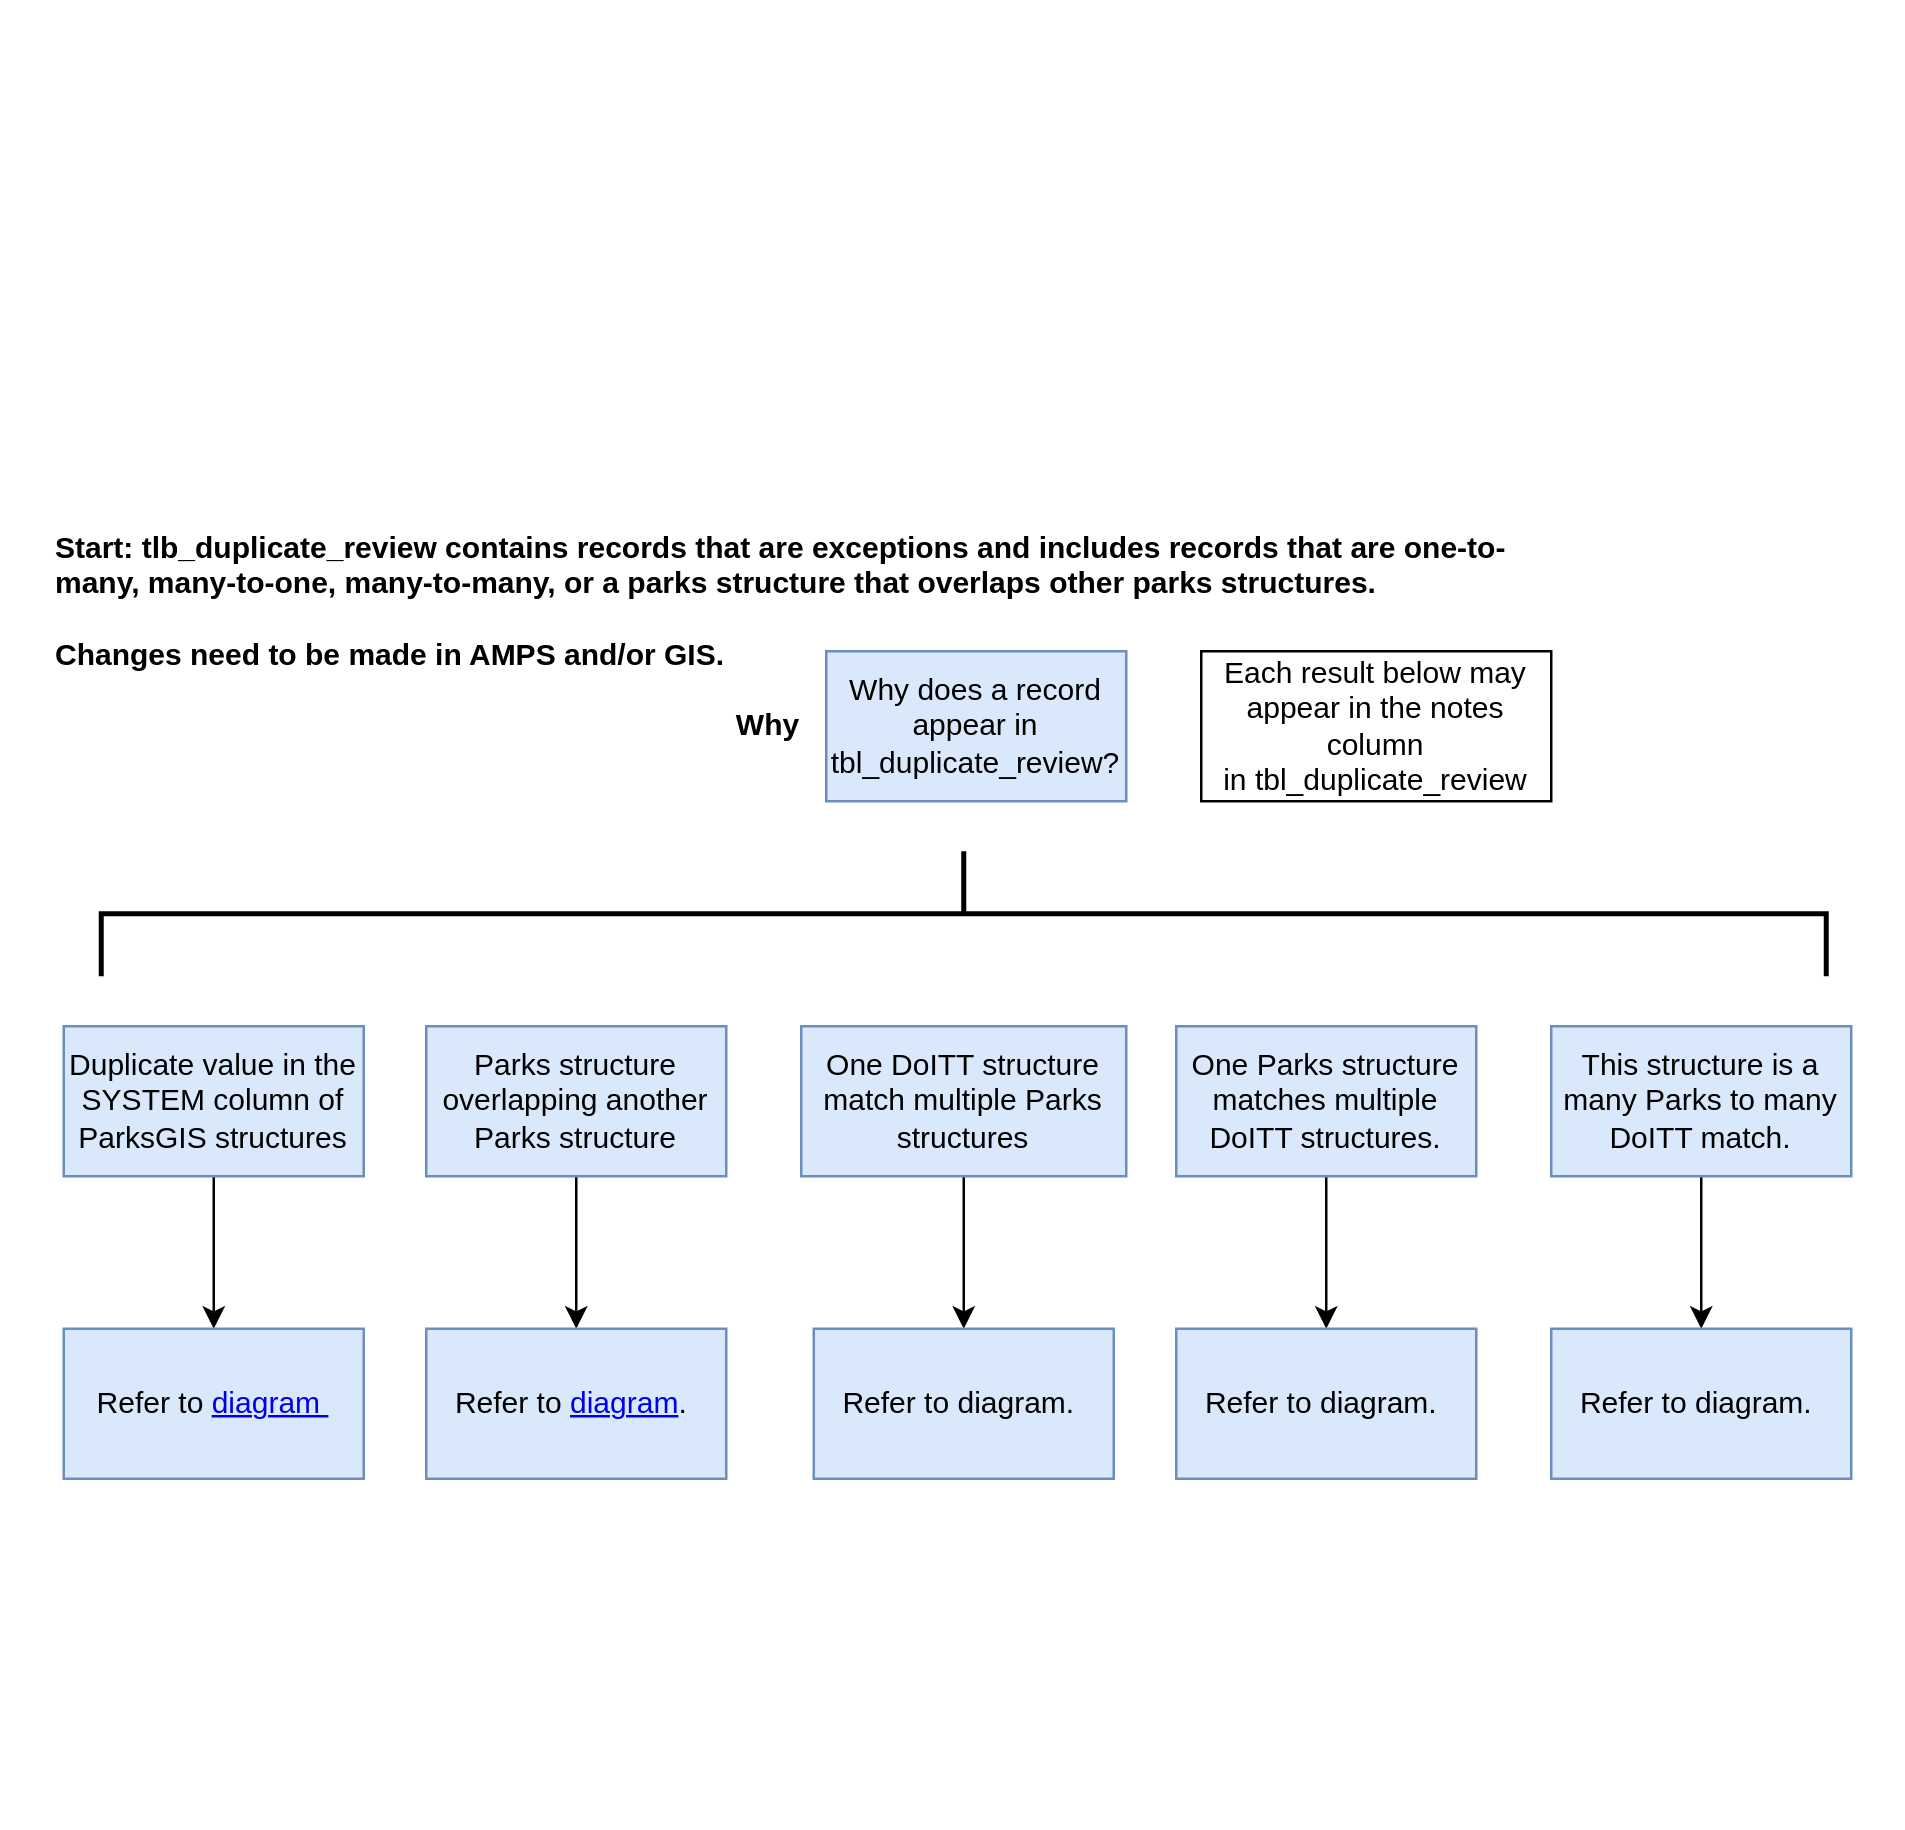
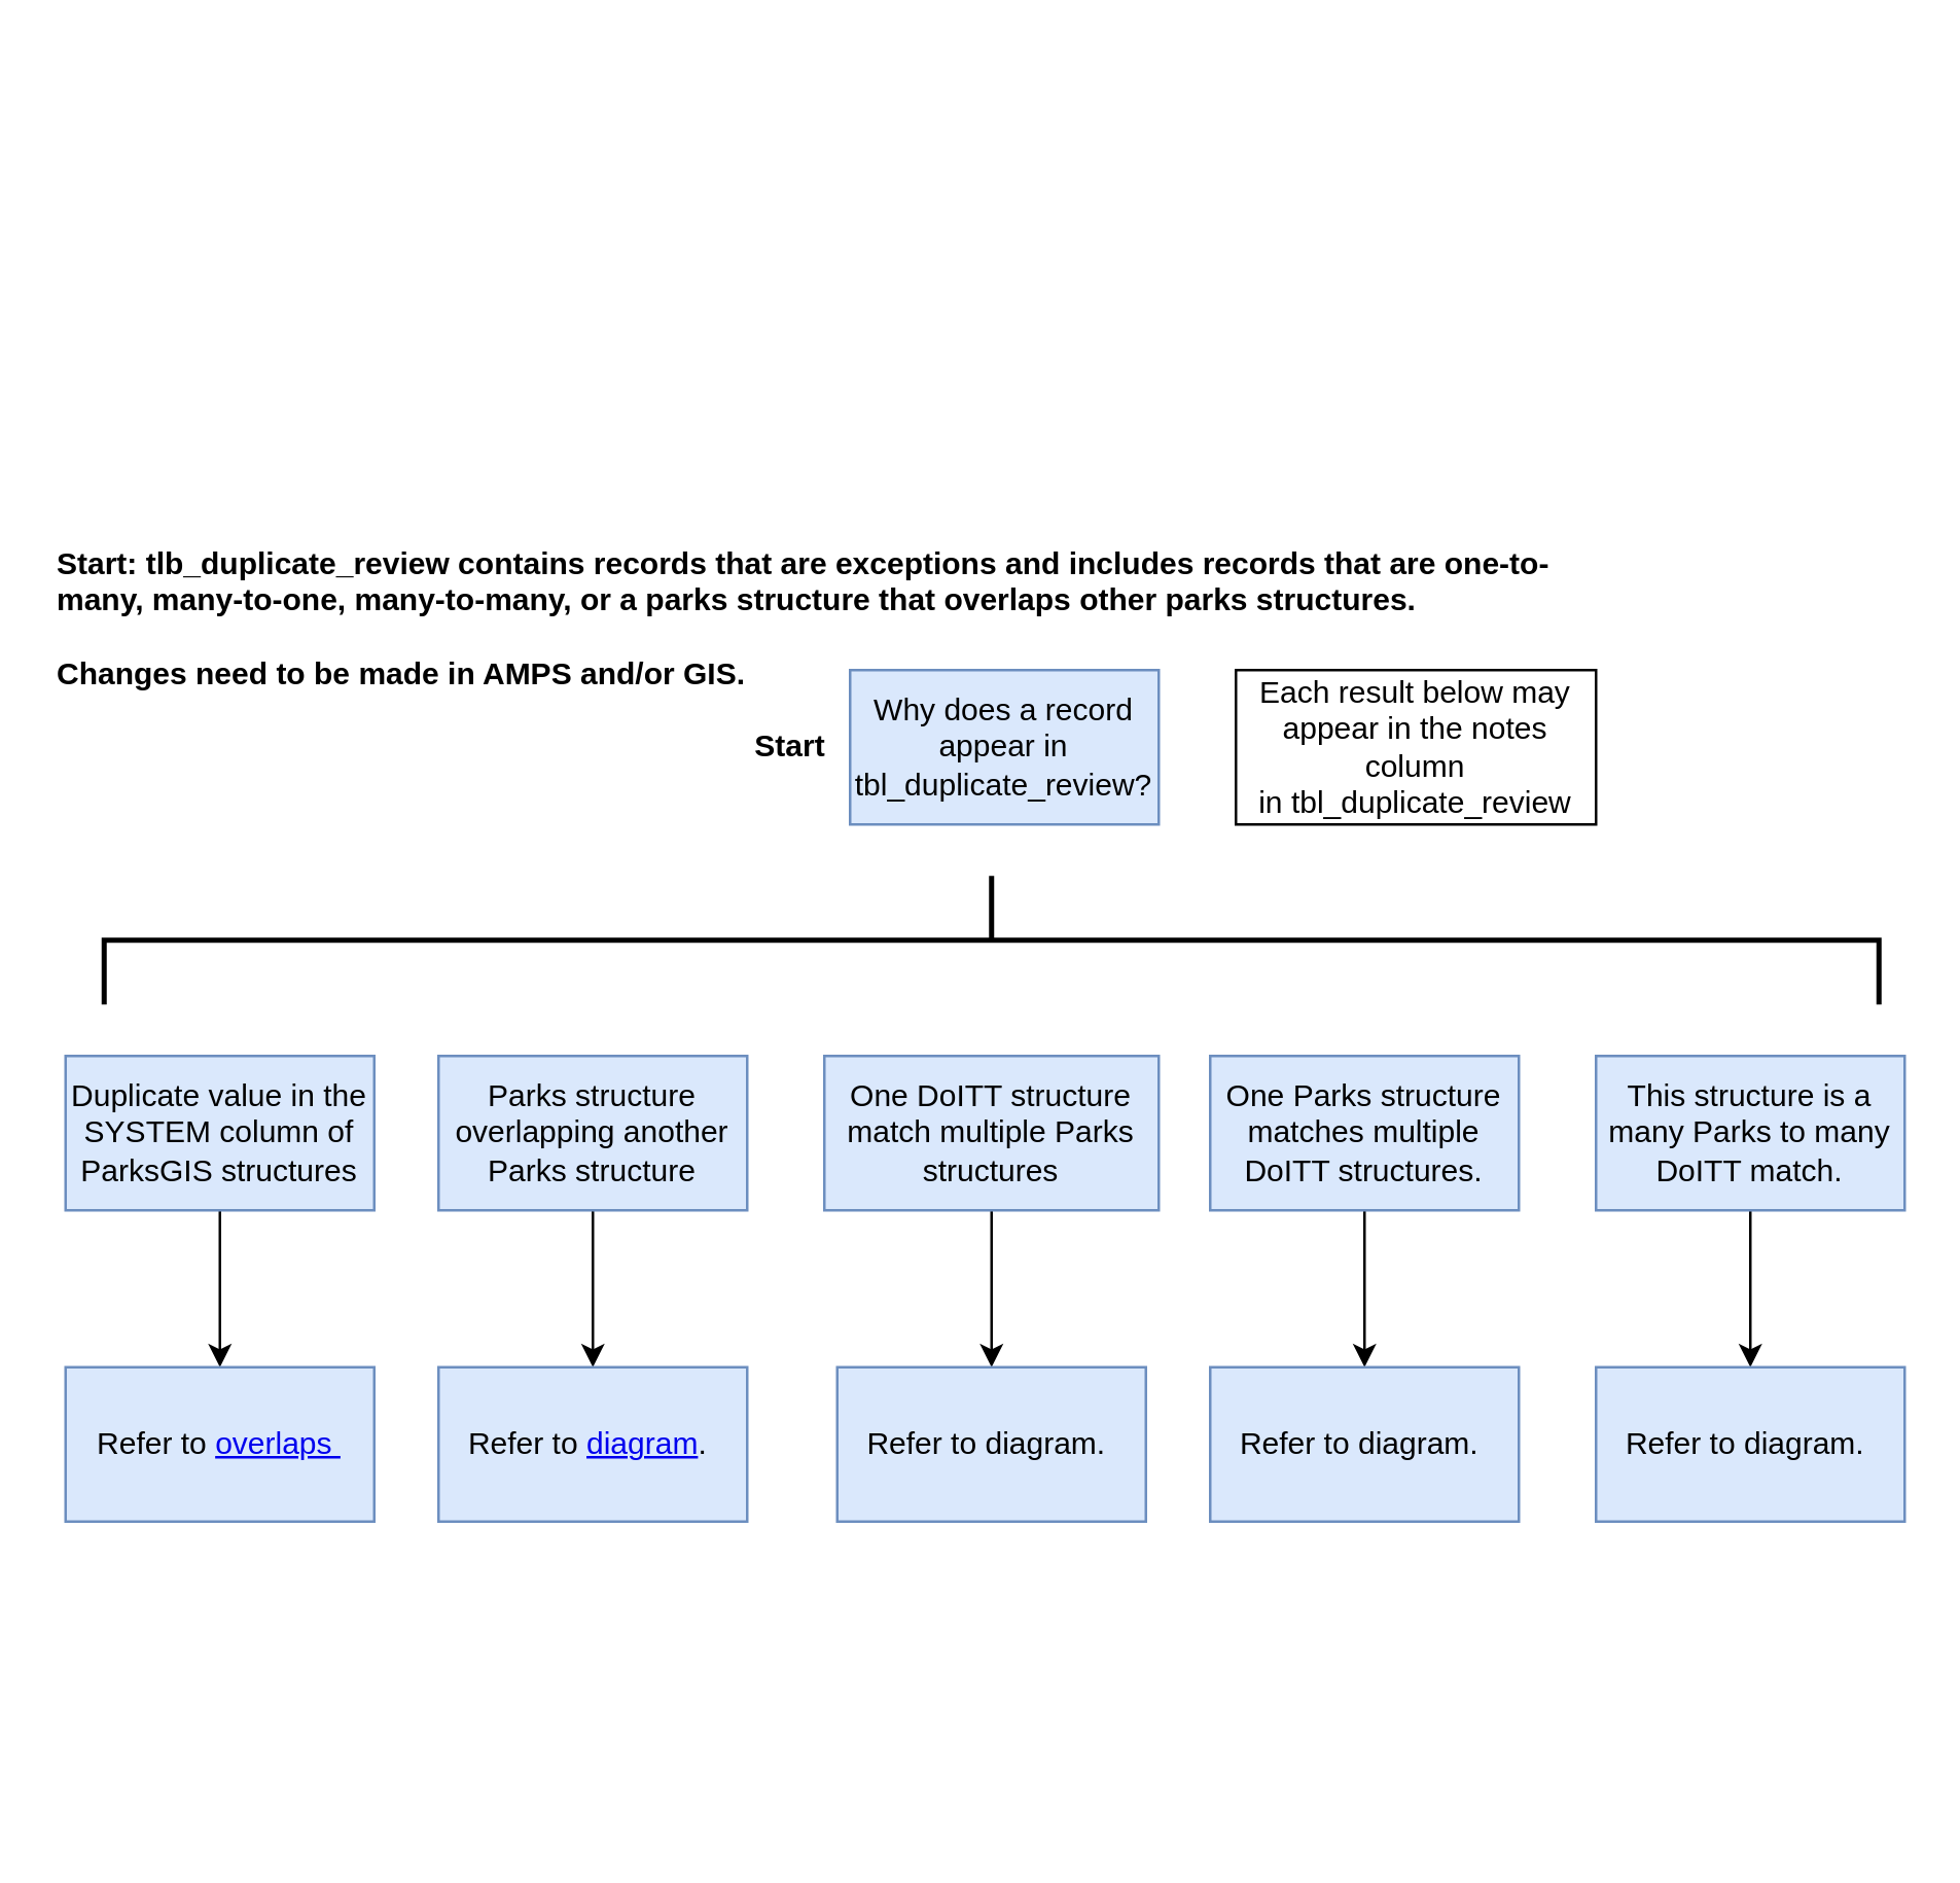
  <mxCell id="0" />
  <mxCell id="1" parent="0" />
  <mxCell id="2" value="" style="edgeStyle=orthogonalEdgeStyle;rounded=0;orthogonalLoop=1;jettySize=auto;html=1;" edge="1" parent="1" source="3" target="21"><mxGeometry relative="1" as="geometry" /></mxCell>
  <mxCell id="3" value="&lt;div style=&quot;box-sizing: border-box&quot;&gt;&lt;font style=&quot;font-size: 12px&quot;&gt;This structure is a many Parks to many DoITT match.&lt;/font&gt;&lt;/div&gt;" style="rounded=0;whiteSpace=wrap;html=1;fillColor=#dae8fc;strokeColor=#6c8ebf;" vertex="1" parent="1"><mxGeometry x="620" y="410" width="120" height="60" as="geometry" /></mxCell>
  <mxCell id="4" value="" style="edgeStyle=orthogonalEdgeStyle;rounded=0;orthogonalLoop=1;jettySize=auto;html=1;" edge="1" parent="1" source="5" target="20"><mxGeometry relative="1" as="geometry" /></mxCell>
  <mxCell id="5" value="&lt;div style=&quot;box-sizing: border-box ; font-family: &amp;#34;segoe ui&amp;#34; , , &amp;#34;apple color emoji&amp;#34; , &amp;#34;segoe ui emoji&amp;#34; , sans-serif&quot;&gt;One Parks structure matches multiple DoITT structures.&lt;/div&gt;" style="rounded=0;whiteSpace=wrap;html=1;fillColor=#dae8fc;strokeColor=#6c8ebf;" vertex="1" parent="1"><mxGeometry x="470" y="410" width="120" height="60" as="geometry" /></mxCell>
  <mxCell id="6" value="" style="edgeStyle=orthogonalEdgeStyle;rounded=0;orthogonalLoop=1;jettySize=auto;html=1;" edge="1" parent="1" source="7" target="19"><mxGeometry relative="1" as="geometry" /></mxCell>
  <mxCell id="7" value="&lt;div style=&quot;box-sizing: border-box ; font-family: &amp;#34;segoe ui&amp;#34; , , &amp;#34;apple color emoji&amp;#34; , &amp;#34;segoe ui emoji&amp;#34; , sans-serif&quot;&gt;One DoITT structure match multiple Parks structures&lt;/div&gt;" style="rounded=0;whiteSpace=wrap;html=1;fillColor=#dae8fc;strokeColor=#6c8ebf;" vertex="1" parent="1"><mxGeometry x="320" y="410" width="130" height="60" as="geometry" /></mxCell>
  <mxCell id="8" value="Start: tlb_duplicate_review contains records that are exceptions and includes records that are one-to-many, many-to-one, many-to-many, or a parks structure that overlaps other parks structures.&amp;nbsp;&lt;br&gt;&lt;br&gt;Changes need to be made in AMPS and/or GIS.&amp;nbsp;" style="text;html=1;strokeColor=none;fillColor=none;align=left;verticalAlign=middle;whiteSpace=wrap;rounded=0;fontStyle=1" vertex="1" parent="1"><mxGeometry x="20" y="230" width="600" height="20" as="geometry" /></mxCell>
  <mxCell id="9" value="" style="edgeStyle=orthogonalEdgeStyle;rounded=0;orthogonalLoop=1;jettySize=auto;html=1;" edge="1" parent="1" source="10" target="18"><mxGeometry relative="1" as="geometry" /></mxCell>
  <mxCell id="10" value="&lt;div style=&quot;box-sizing: border-box ; font-family: &amp;#34;segoe ui&amp;#34; , , &amp;#34;apple color emoji&amp;#34; , &amp;#34;segoe ui emoji&amp;#34; , sans-serif ; font-size: 14px&quot;&gt;&lt;div style=&quot;box-sizing: border-box ; font-family: &amp;#34;segoe ui&amp;#34; , , &amp;#34;apple color emoji&amp;#34; , &amp;#34;segoe ui emoji&amp;#34; , sans-serif ; font-size: 12px&quot;&gt;Parks structure overlapping another Parks structure&lt;/div&gt;&lt;/div&gt;" style="rounded=0;whiteSpace=wrap;html=1;fillColor=#dae8fc;strokeColor=#6c8ebf;" vertex="1" parent="1"><mxGeometry x="170" y="410" width="120" height="60" as="geometry" /></mxCell>
  <mxCell id="11" value="" style="edgeStyle=orthogonalEdgeStyle;rounded=0;orthogonalLoop=1;jettySize=auto;html=1;" edge="1" parent="1" source="12" target="17"><mxGeometry relative="1" as="geometry" /></mxCell>
  <mxCell id="12" value="&lt;div style=&quot;box-sizing: border-box ; font-family: &amp;#34;segoe ui&amp;#34; , , &amp;#34;apple color emoji&amp;#34; , &amp;#34;segoe ui emoji&amp;#34; , sans-serif ; font-size: 14px&quot;&gt;&lt;div style=&quot;box-sizing: border-box ; font-family: &amp;#34;segoe ui&amp;#34; , , &amp;#34;apple color emoji&amp;#34; , &amp;#34;segoe ui emoji&amp;#34; , sans-serif ; font-size: 12px&quot;&gt;Duplicate value in the SYSTEM column of ParksGIS structures&lt;/div&gt;&lt;/div&gt;" style="rounded=0;whiteSpace=wrap;html=1;fillColor=#dae8fc;strokeColor=#6c8ebf;" vertex="1" parent="1"><mxGeometry x="25" y="410" width="120" height="60" as="geometry" /></mxCell>
  <mxCell id="13" value="Why does a record appear in tbl_duplicate_review?" style="rounded=0;whiteSpace=wrap;html=1;fillColor=#dae8fc;strokeColor=#6c8ebf;" vertex="1" parent="1"><mxGeometry x="330" y="260" width="120" height="60" as="geometry" /></mxCell>
  <mxCell id="14" value="" style="strokeWidth=2;html=1;shape=mxgraph.flowchart.annotation_2;align=left;labelPosition=right;pointerEvents=1;rotation=90;" vertex="1" parent="1"><mxGeometry x="360" y="20" width="50" height="690" as="geometry" /></mxCell>
  <mxCell id="15" value="&lt;div style=&quot;box-sizing: border-box ; font-family: &amp;#34;segoe ui&amp;#34; , , &amp;#34;apple color emoji&amp;#34; , &amp;#34;segoe ui emoji&amp;#34; , sans-serif ; font-size: 14px&quot;&gt;&lt;div style=&quot;box-sizing: border-box ; font-family: &amp;#34;segoe ui&amp;#34; , , &amp;#34;apple color emoji&amp;#34; , &amp;#34;segoe ui emoji&amp;#34; , sans-serif ; font-size: 12px&quot;&gt;Each result below may appear in the notes column in&amp;nbsp;&lt;span&gt;tbl_duplicate_review&lt;/span&gt;&lt;/div&gt;&lt;/div&gt;" style="rounded=0;whiteSpace=wrap;html=1;" vertex="1" parent="1"><mxGeometry x="480" y="260" width="140" height="60" as="geometry" /></mxCell>
- <mxCell id="16" value="&lt;b&gt;Why&lt;/b&gt;" style="text;html=1;strokeColor=none;fillColor=none;align=center;verticalAlign=middle;whiteSpace=wrap;rounded=0;" vertex="1" parent="1"><mxGeometry x="286.7" y="280" width="40" height="20" as="geometry" /></mxCell>
- <mxCell id="17" value="&lt;div style=&quot;box-sizing: border-box ; font-family: &amp;#34;segoe ui&amp;#34; , , &amp;#34;apple color emoji&amp;#34; , &amp;#34;segoe ui emoji&amp;#34; , sans-serif ; font-size: 14px&quot;&gt;&lt;div style=&quot;box-sizing: border-box ; font-family: &amp;#34;segoe ui&amp;#34; , , &amp;#34;apple color emoji&amp;#34; , &amp;#34;segoe ui emoji&amp;#34; , sans-serif ; font-size: 12px&quot;&gt;Refer to&amp;nbsp;&lt;a href=&quot;https://app.diagrams.net/#HNYC-Parks%2FStructures%2Fmaster%2Fduplicate_value_in_system.drawio&quot;&gt;diagram&amp;nbsp;&lt;/a&gt;&lt;/div&gt;&lt;/div&gt;" style="rounded=0;whiteSpace=wrap;html=1;fillColor=#dae8fc;strokeColor=#6c8ebf;" vertex="1" parent="1"><mxGeometry x="25" y="531" width="120" height="60" as="geometry" /></mxCell>
+ <mxCell id="16" value="&lt;b&gt;Start&lt;/b&gt;" style="text;html=1;strokeColor=none;fillColor=none;align=center;verticalAlign=middle;whiteSpace=wrap;rounded=0;" vertex="1" parent="1"><mxGeometry x="286.7" y="280" width="40" height="20" as="geometry" /></mxCell>
+ <mxCell id="17" value="&lt;div style=&quot;box-sizing: border-box ; font-family: &amp;#34;segoe ui&amp;#34; , , &amp;#34;apple color emoji&amp;#34; , &amp;#34;segoe ui emoji&amp;#34; , sans-serif ; font-size: 14px&quot;&gt;&lt;div style=&quot;box-sizing: border-box ; font-family: &amp;#34;segoe ui&amp;#34; , , &amp;#34;apple color emoji&amp;#34; , &amp;#34;segoe ui emoji&amp;#34; , sans-serif ; font-size: 12px&quot;&gt;Refer to&amp;nbsp;&lt;a href=&quot;https://app.diagrams.net/#HNYC-Parks%2FStructures%2Fmaster%2Fduplicate_value_in_system.drawio&quot;&gt;overlaps&amp;nbsp;&lt;/a&gt;&lt;/div&gt;&lt;/div&gt;" style="rounded=0;whiteSpace=wrap;html=1;fillColor=#dae8fc;strokeColor=#6c8ebf;" vertex="1" parent="1"><mxGeometry x="25" y="531" width="120" height="60" as="geometry" /></mxCell>
  <mxCell id="18" value="&lt;div style=&quot;box-sizing: border-box ; font-family: &amp;#34;segoe ui&amp;#34; , , &amp;#34;apple color emoji&amp;#34; , &amp;#34;segoe ui emoji&amp;#34; , sans-serif ; font-size: 14px&quot;&gt;&lt;div style=&quot;box-sizing: border-box ; font-family: &amp;#34;segoe ui&amp;#34; , , &amp;#34;apple color emoji&amp;#34; , &amp;#34;segoe ui emoji&amp;#34; , sans-serif ; font-size: 12px&quot;&gt;Refer to &lt;a href=&quot;https://app.diagrams.net/#HNYC-Parks%2FStructures%2Fmaster%2Foverlapping_geometries.drawio&quot;&gt;diagram&lt;/a&gt;.&amp;nbsp;&lt;/div&gt;&lt;/div&gt;" style="rounded=0;whiteSpace=wrap;html=1;fillColor=#dae8fc;strokeColor=#6c8ebf;" vertex="1" parent="1"><mxGeometry x="170" y="531" width="120" height="60" as="geometry" /></mxCell>
  <mxCell id="19" value="&lt;div style=&quot;box-sizing: border-box ; font-family: &amp;#34;segoe ui&amp;#34; , , &amp;#34;apple color emoji&amp;#34; , &amp;#34;segoe ui emoji&amp;#34; , sans-serif ; font-size: 14px&quot;&gt;&lt;div style=&quot;box-sizing: border-box ; font-family: &amp;#34;segoe ui&amp;#34; , , &amp;#34;apple color emoji&amp;#34; , &amp;#34;segoe ui emoji&amp;#34; , sans-serif ; font-size: 12px&quot;&gt;Refer to diagram.&amp;nbsp;&lt;/div&gt;&lt;/div&gt;" style="rounded=0;whiteSpace=wrap;html=1;fillColor=#dae8fc;strokeColor=#6c8ebf;" vertex="1" parent="1"><mxGeometry x="325" y="531" width="120" height="60" as="geometry" /></mxCell>
  <mxCell id="20" value="&lt;div style=&quot;box-sizing: border-box ; font-family: &amp;#34;segoe ui&amp;#34; , , &amp;#34;apple color emoji&amp;#34; , &amp;#34;segoe ui emoji&amp;#34; , sans-serif ; font-size: 14px&quot;&gt;&lt;div style=&quot;box-sizing: border-box ; font-family: &amp;#34;segoe ui&amp;#34; , , &amp;#34;apple color emoji&amp;#34; , &amp;#34;segoe ui emoji&amp;#34; , sans-serif ; font-size: 12px&quot;&gt;Refer to diagram.&amp;nbsp;&lt;/div&gt;&lt;/div&gt;" style="rounded=0;whiteSpace=wrap;html=1;fillColor=#dae8fc;strokeColor=#6c8ebf;" vertex="1" parent="1"><mxGeometry x="470" y="531" width="120" height="60" as="geometry" /></mxCell>
  <mxCell id="21" value="&lt;div style=&quot;box-sizing: border-box ; font-family: &amp;#34;segoe ui&amp;#34; , , &amp;#34;apple color emoji&amp;#34; , &amp;#34;segoe ui emoji&amp;#34; , sans-serif ; font-size: 14px&quot;&gt;&lt;div style=&quot;box-sizing: border-box ; font-family: &amp;#34;segoe ui&amp;#34; , , &amp;#34;apple color emoji&amp;#34; , &amp;#34;segoe ui emoji&amp;#34; , sans-serif ; font-size: 12px&quot;&gt;Refer to diagram.&amp;nbsp;&lt;/div&gt;&lt;/div&gt;" style="rounded=0;whiteSpace=wrap;html=1;fillColor=#dae8fc;strokeColor=#6c8ebf;" vertex="1" parent="1"><mxGeometry x="620" y="531" width="120" height="60" as="geometry" /></mxCell>
